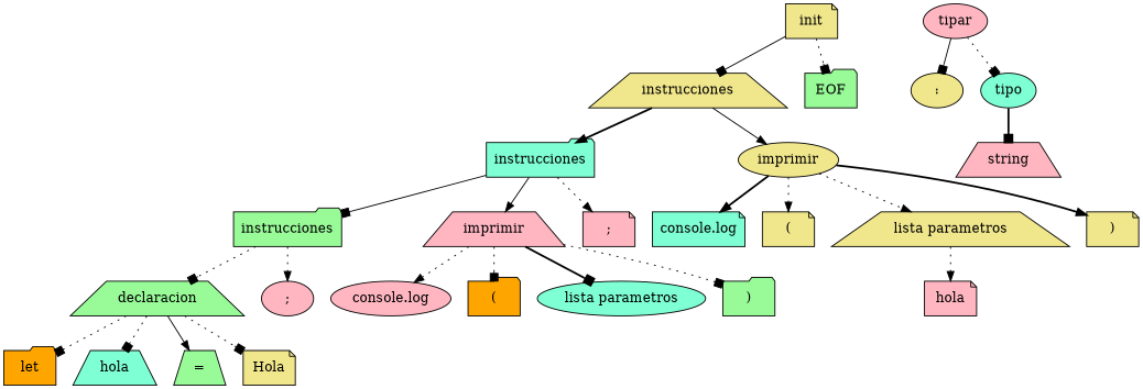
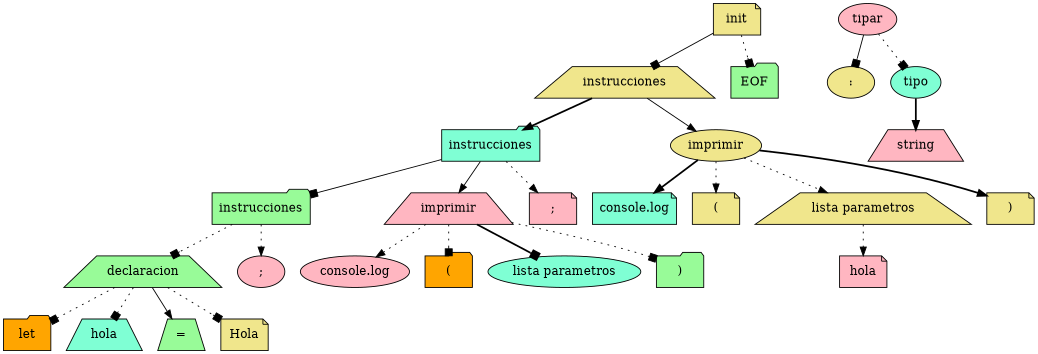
  digraph {
    node [fillcolor=khaki shape=note style=filled]
    edge [arrowhead=box style=dotted]
    n1 [label=init]
    n2 [label=instrucciones shape=trapezium]
    n3 [fillcolor=palegreen label=EOF shape=folder]
    n4 [fillcolor=aquamarine label=instrucciones shape=folder]
    n5 [label=imprimir shape=ellipse]
    n6 [fillcolor=palegreen label=instrucciones shape=folder]
    n7 [fillcolor=lightpink label=imprimir shape=trapezium]
    n8 [fillcolor=lightpink label=";"]
    n9 [fillcolor=aquamarine label="console.log"]
    n10 [label="("]
    n11 [label="lista parametros" shape=trapezium]
    n12 [label=")"]
    n13 [fillcolor=palegreen label=declaracion shape=trapezium]
    n14 [fillcolor=lightpink label=";" shape=ellipse]
    n15 [fillcolor=lightpink label="console.log" shape=ellipse]
    n16 [fillcolor=orange label="(" shape=folder]
    n17 [fillcolor=aquamarine label="lista parametros" shape=ellipse]
    n18 [fillcolor=palegreen label=")" shape=folder]
    n19 [fillcolor=orange label=let shape=folder]
    n20 [fillcolor=aquamarine label=hola shape=trapezium]
    n21 [fillcolor=palegreen label="=" shape=trapezium]
    n22 [label=Hola]
    n23 [fillcolor=lightpink label=tipar shape=ellipse]
    n24 [label=":" shape=ellipse]
    n25 [fillcolor=aquamarine label=tipo shape=ellipse]
    n26 [fillcolor=lightpink label=string shape=trapezium]
    n27 [fillcolor=lightpink label=hola]
    n1 -> n2 [style=solid]
    n1 -> n3
    n2 -> n4 [arrowhead=normal style=bold]
    n2 -> n5 [arrowhead=normal style=solid]
    n4 -> n6 [style=solid]
    n4 -> n7 [arrowhead=normal style=solid]
    n4 -> n8 [arrowhead=normal]
    n5 -> n9 [arrowhead=normal style=bold]
    n5 -> n10 [arrowhead=normal]
    n5 -> n11 [arrowhead=normal]
    n5 -> n12 [arrowhead=normal style=bold]
    n6 -> n13
    n6 -> n14 [arrowhead=normal]
    n7 -> n15 [arrowhead=normal]
    n7 -> n16
    n7 -> n17 [style=bold]
    n7 -> n18
    n11 -> n27 [arrowhead=normal]
    n13 -> n19
    n13 -> n20
    n13 -> n21 [arrowhead=normal style=solid]
    n13 -> n22
    n23 -> n24 [style=solid]
    n23 -> n25
-   n25 -> n26 [style=bold]
+   n25 -> n26 [arrowhead=normal style=bold]
  }
